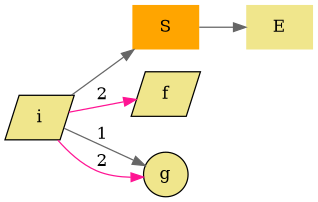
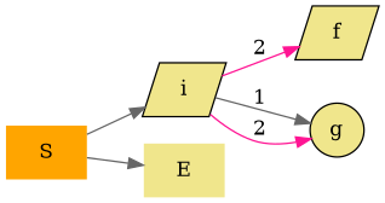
  digraph {
    rankdir=LR
    node [fillcolor=khaki shape=none style=filled]
    edge [color=gray40]
    S [fillcolor=orange]
    i [shape=parallelogram]
    E
    f [shape=parallelogram]
    g [shape=circle]
-   i -> S
+   S -> i
    S -> E
    i -> f [color=deeppink label=2]
    i -> g [label=1]
    i -> g [color=deeppink label=2]
  }
